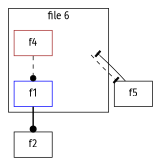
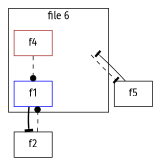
  digraph {
    compound=true
    fontname="Fira Sans"
    node [fontname="Fira Sans" color=black shape=rectangle]
    edge [arrowhead=tee fontname="Fira Sans" style=dashed]
    f3 [style=invis color="" shape=""]
    f1 [color=blue]
    f4 [color=brown]
    f5
    f2
    subgraph cluster_1 {
      label="file 6"
      f3
      f1
      f4
    }
    f3 -> f5
-   f1 -> f2 [arrowhead=dot style=bold]
+   f1 -> f2 [style=bold]
    f4 -> f1 [arrowhead=dot]
    f5 -> f3 [style=solid]
+   f2 -> f1 [arrowhead=dot]
  }
